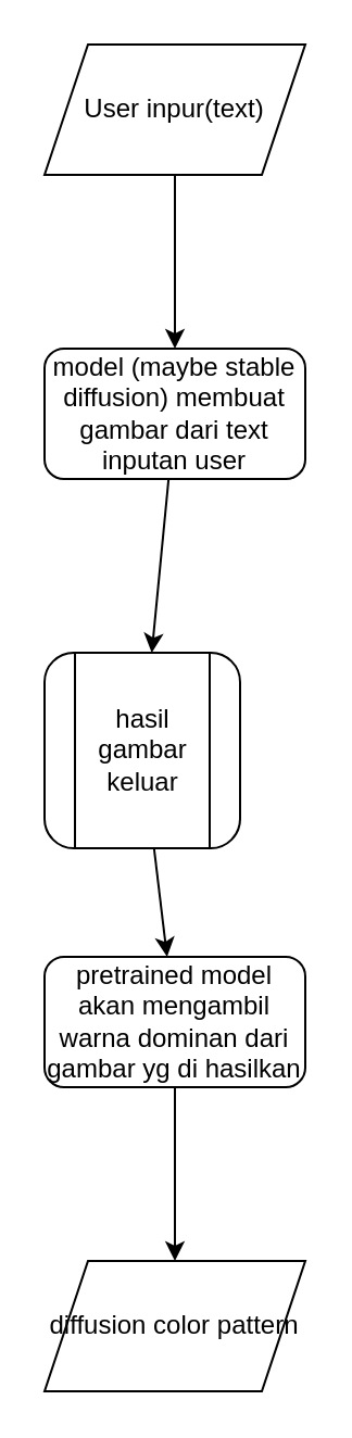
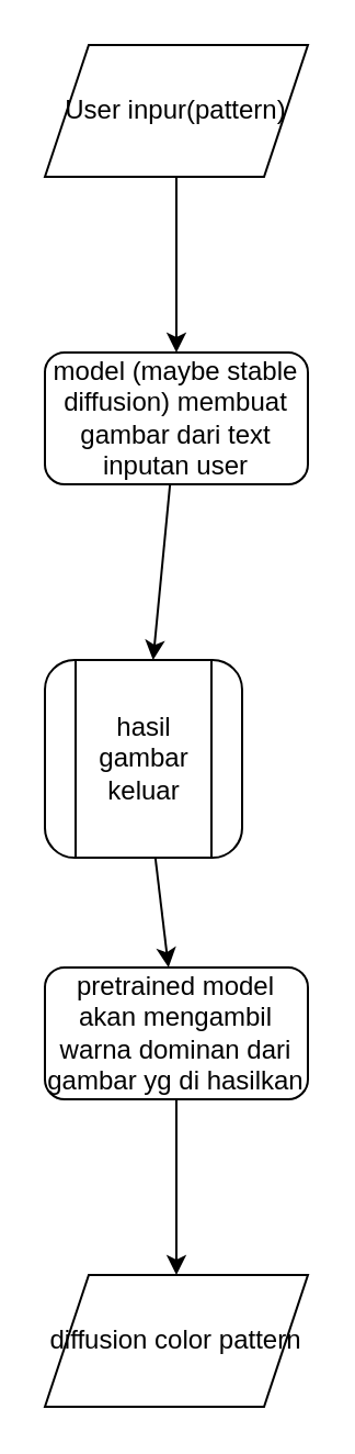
  <mxCell id="0" />
  <mxCell id="1" parent="0" />
  <mxCell id="2" value="" style="edgeStyle=none;html=1;" edge="1" parent="1" source="3" target="5"><mxGeometry relative="1" as="geometry" /></mxCell>
- <mxCell id="3" value="User inpur(text)&lt;br&gt;" style="shape=parallelogram;perimeter=parallelogramPerimeter;whiteSpace=wrap;html=1;fixedSize=1;" vertex="1" parent="1"><mxGeometry x="20" y="20" width="120" height="60" as="geometry" /></mxCell>
+ <mxCell id="3" value="User inpur(pattern)&lt;br&gt;" style="shape=parallelogram;perimeter=parallelogramPerimeter;whiteSpace=wrap;html=1;fixedSize=1;" vertex="1" parent="1"><mxGeometry x="20" y="20" width="120" height="60" as="geometry" /></mxCell>
  <mxCell id="4" value="" style="edgeStyle=none;html=1;" edge="1" parent="1" source="5" target="7"><mxGeometry relative="1" as="geometry" /></mxCell>
  <mxCell id="5" value="model (maybe stable diffusion) membuat gambar dari text inputan user" style="rounded=1;whiteSpace=wrap;html=1;" vertex="1" parent="1"><mxGeometry x="20" y="160" width="120" height="60" as="geometry" /></mxCell>
  <mxCell id="6" value="" style="edgeStyle=none;html=1;" edge="1" parent="1" source="7" target="9"><mxGeometry relative="1" as="geometry" /></mxCell>
  <mxCell id="7" value="hasil gambar keluar" style="shape=process;whiteSpace=wrap;html=1;backgroundOutline=1;rounded=1;" vertex="1" parent="1"><mxGeometry x="20" y="300" width="90" height="90" as="geometry" /></mxCell>
  <mxCell id="8" value="" style="edgeStyle=none;html=1;" edge="1" parent="1" source="9"><mxGeometry relative="1" as="geometry"><mxPoint x="80" y="580" as="targetPoint" /></mxGeometry></mxCell>
  <mxCell id="9" value="pretrained model akan mengambil warna dominan dari gambar yg di hasilkan&lt;br&gt;" style="rounded=1;whiteSpace=wrap;html=1;" vertex="1" parent="1"><mxGeometry x="20" y="440" width="120" height="60" as="geometry" /></mxCell>
  <mxCell id="10" value="diffusion color pattern" style="shape=parallelogram;perimeter=parallelogramPerimeter;whiteSpace=wrap;html=1;fixedSize=1;" vertex="1" parent="1"><mxGeometry x="20" y="580" width="120" height="60" as="geometry" /></mxCell>
